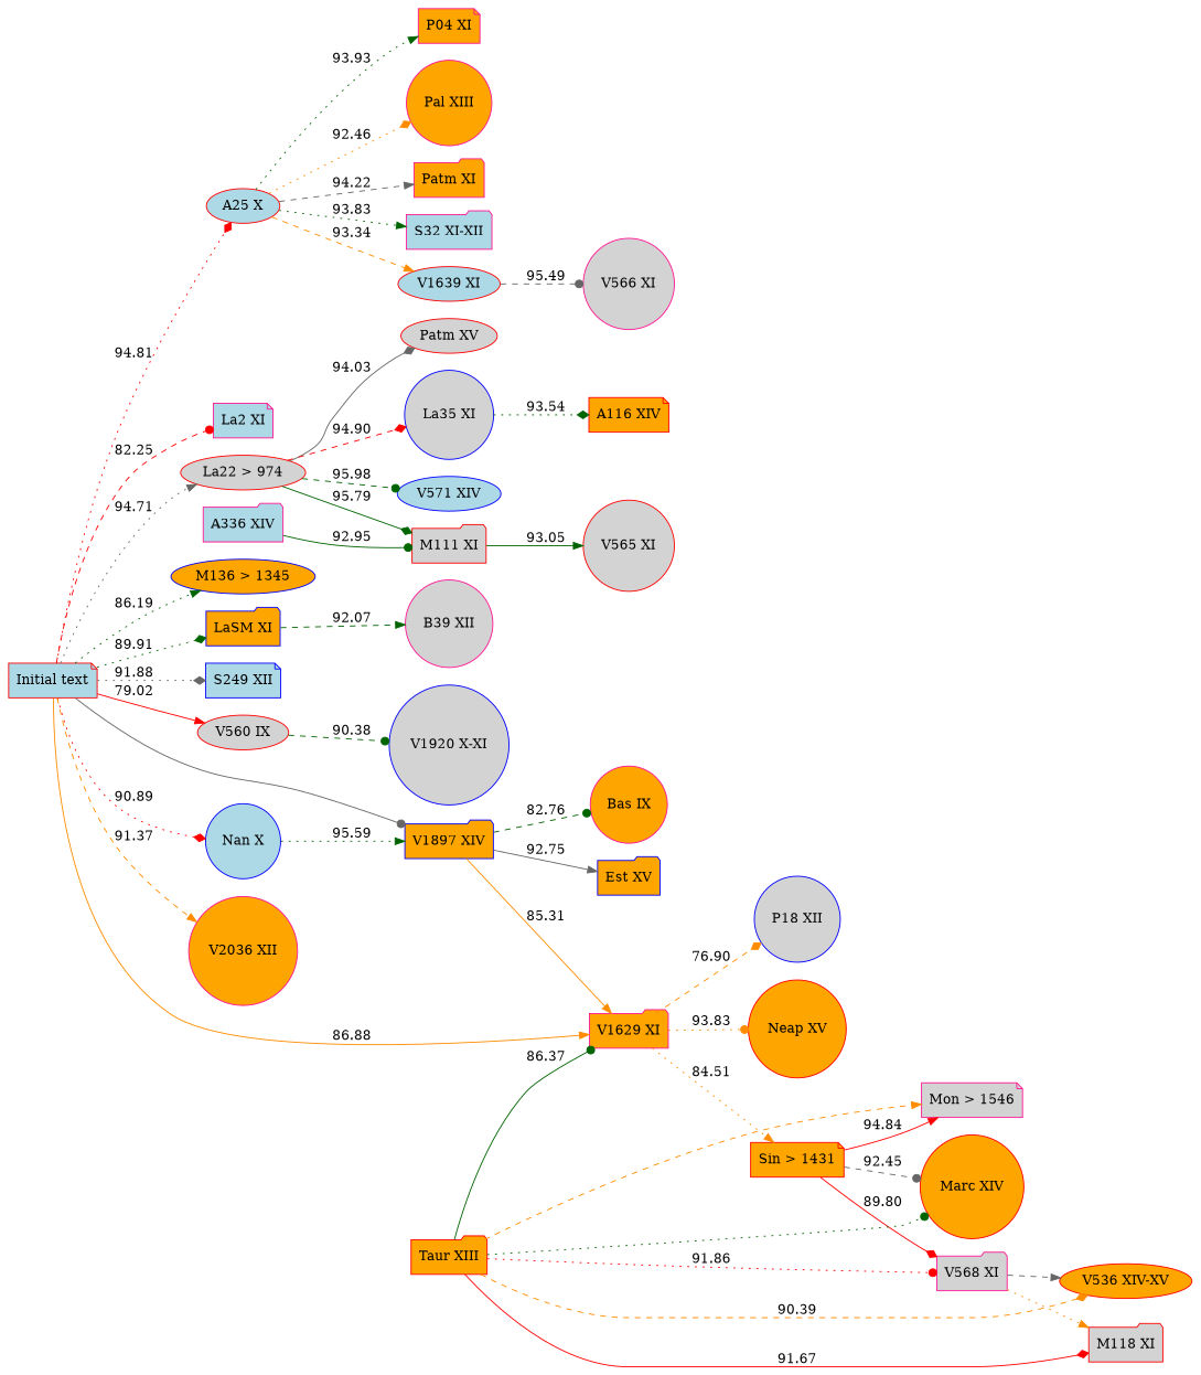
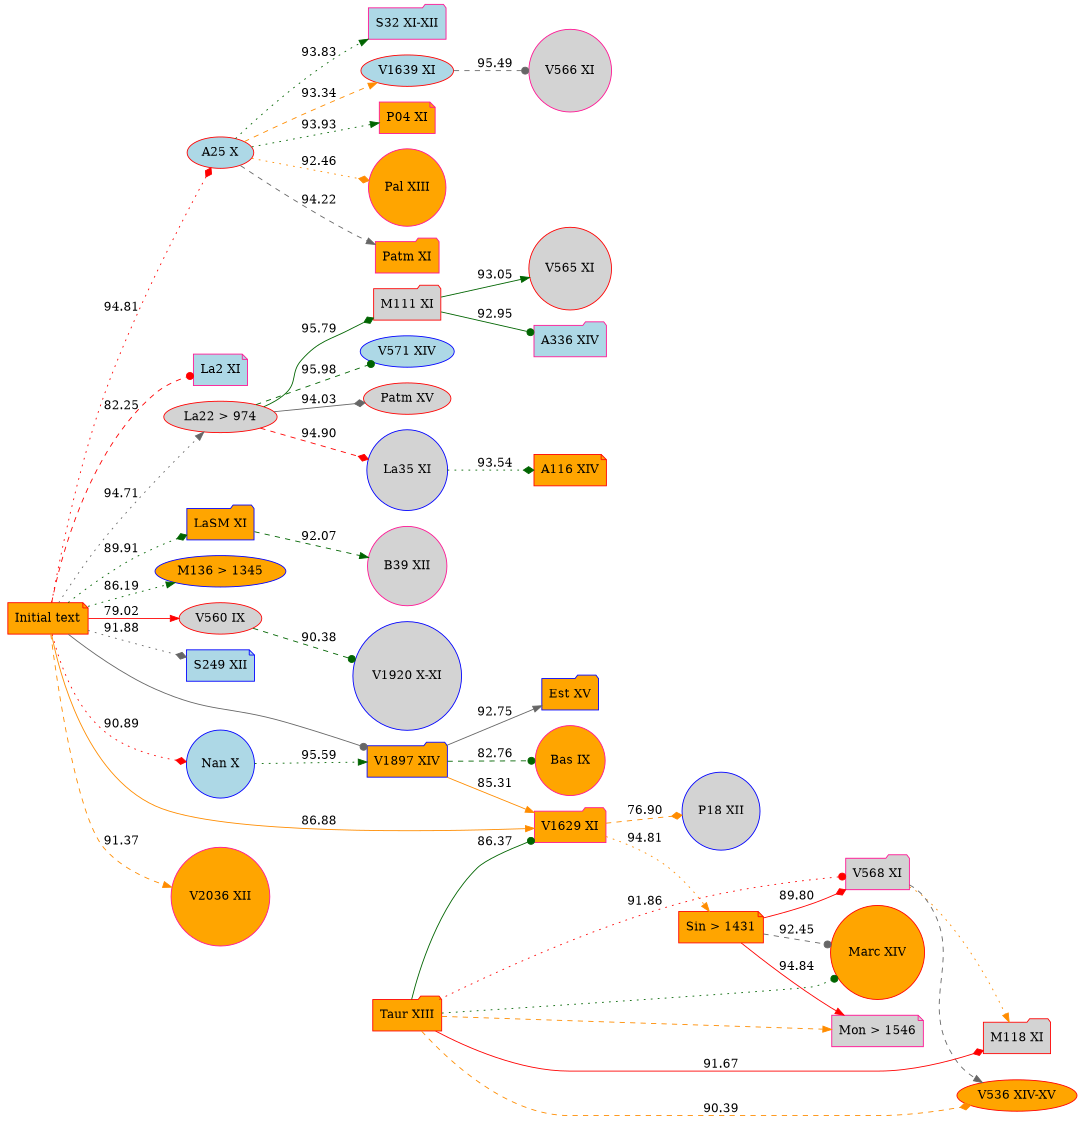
  digraph {
    rankdir=LR
    node [color=red fillcolor=orange shape=circle style=filled]
    edge [arrowhead=normal color=darkgreen style=dotted]
-   n1 [fillcolor=lightblue label="Initial text" shape=note]
+   n1 [label="Initial text" shape=note]
    n2 [fillcolor=lightblue label="A25 X" shape=ellipse]
    n3 [color=deeppink fillcolor=lightblue label="La2 XI" shape=note]
    n4 [fillcolor=lightgrey label="La22 > 974" shape=ellipse]
    n5 [color=blue label="LaSM XI" shape=folder]
    n6 [color=blue label="M136 > 1345" shape=ellipse]
    n7 [color=blue fillcolor=lightblue label="Nan X"]
    n8 [color=blue fillcolor=lightblue label="S249 XII" shape=note]
    n9 [fillcolor=lightgrey label="V560 IX" shape=ellipse]
    n10 [color=deeppink label="V1629 XI" shape=folder]
    n11 [color=blue label="V1897 XIV" shape=folder]
    n12 [color=deeppink label="V2036 XII"]
    n13 [color=deeppink label="P04 XI" shape=note]
    n14 [color=deeppink label="Pal XIII"]
    n15 [color=deeppink label="Patm XI" shape=folder]
    n16 [color=deeppink fillcolor=lightblue label="S32 XI-XII" shape=folder]
    n17 [fillcolor=lightblue label="V1639 XI" shape=ellipse]
    n18 [fillcolor=lightgrey label="Patm XV" shape=ellipse]
    n19 [color=blue fillcolor=lightgrey label="La35 XI"]
    n20 [fillcolor=lightgrey label="M111 XI" shape=folder]
    n21 [color=blue fillcolor=lightblue label="V571 XIV" shape=ellipse]
    n22 [color=deeppink fillcolor=lightgrey label="B39 XII"]
    n23 [color=blue fillcolor=lightgrey label="V1920 X-XI"]
-   n24 [label="Neap XV"]
    n25 [color=blue fillcolor=lightgrey label="P18 XII"]
    n26 [label="Sin > 1431" shape=note]
    n27 [color=deeppink label="Bas IX"]
    n28 [color=blue label="Est XV" shape=folder]
    n29 [label="A116 XIV" shape=note]
    n30 [color=deeppink fillcolor=lightgrey label="V566 XI"]
    n31 [color=deeppink fillcolor=lightblue label="A336 XIV" shape=folder]
    n32 [fillcolor=lightgrey label="V565 XI"]
    n33 [fillcolor=lightgrey label="M118 XI" shape=folder]
    n34 [label="Marc XIV"]
    n35 [color=deeppink fillcolor=lightgrey label="Mon > 1546" shape=note]
    n36 [color=deeppink fillcolor=lightgrey label="V568 XI" shape=folder]
    n37 [label="V536 XIV-XV" shape=ellipse]
    n38 [label="Taur XIII" shape=folder]
    n1 -> n2 [arrowhead=diamond color=red label=94.81]
    n1 -> n3 [arrowhead=dot color=red label=82.25 style=dashed]
    n1 -> n4 [color=gray40 label=94.71]
    n1 -> n5 [arrowhead=diamond label=89.91]
    n1 -> n6 [label=86.19]
    n1 -> n7 [arrowhead=diamond color=red label=90.89]
    n1 -> n8 [arrowhead=diamond color=gray40 label=91.88]
    n1 -> n9 [color=red label=79.02 style=solid]
    n1 -> n10 [color=darkorange label=86.88 style=solid]
    n1 -> n11 [arrowhead=dot color=gray40 style=solid]
    n1 -> n12 [color=darkorange label=91.37 style=dashed]
    n2 -> n13 [label=93.93]
    n2 -> n14 [arrowhead=diamond color=darkorange label=92.46]
    n2 -> n15 [color=gray40 label=94.22 style=dashed]
    n2 -> n16 [label=93.83]
    n2 -> n17 [color=darkorange label=93.34 style=dashed]
    n4 -> n18 [arrowhead=diamond color=gray40 label=94.03 style=solid]
    n4 -> n19 [arrowhead=diamond color=red label=94.90 style=dashed]
    n4 -> n20 [arrowhead=diamond label=95.79 style=solid]
    n4 -> n21 [arrowhead=dot label=95.98 style=dashed]
    n5 -> n22 [label=92.07 style=dashed]
    n7 -> n11 [label=95.59]
    n9 -> n23 [arrowhead=dot label=90.38 style=dashed]
-   n10 -> n24 [arrowhead=dot color=darkorange label=93.83]
    n10 -> n25 [arrowhead=diamond color=darkorange label=76.90 style=dashed]
-   n10 -> n26 [color=darkorange label=84.51]
+   n10 -> n26 [color=darkorange label=94.81]
    n11 -> n10 [color=darkorange label=85.31 style=solid]
    n11 -> n27 [arrowhead=dot label=82.76 style=dashed]
    n11 -> n28 [color=gray40 label=92.75 style=solid]
    n17 -> n30 [arrowhead=dot color=gray40 label=95.49 style=dashed]
    n19 -> n29 [arrowhead=diamond label=93.54]
-   n31 -> n20 [arrowhead=dot label=92.95 style=solid]
+   n20 -> n31 [arrowhead=dot label=92.95 style=solid]
    n20 -> n32 [label=93.05 style=solid]
    n26 -> n34 [arrowhead=dot color=gray40 label=92.45 style=dashed]
    n26 -> n35 [color=red label=94.84 style=solid]
    n26 -> n36 [arrowhead=diamond color=red label=89.80 style=solid]
    n36 -> n33 [color=darkorange]
    n36 -> n37 [color=gray40 style=dashed]
    n38 -> n10 [arrowhead=dot label=86.37 style=solid]
    n38 -> n33 [arrowhead=diamond color=red label=91.67 style=solid]
    n38 -> n34 [arrowhead=dot]
    n38 -> n35 [color=darkorange style=dashed]
    n38 -> n36 [arrowhead=dot color=red label=91.86]
    n38 -> n37 [arrowhead=diamond color=darkorange label=90.39 style=dashed]
  }
